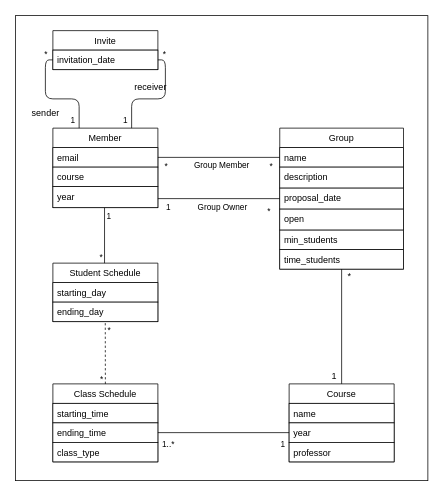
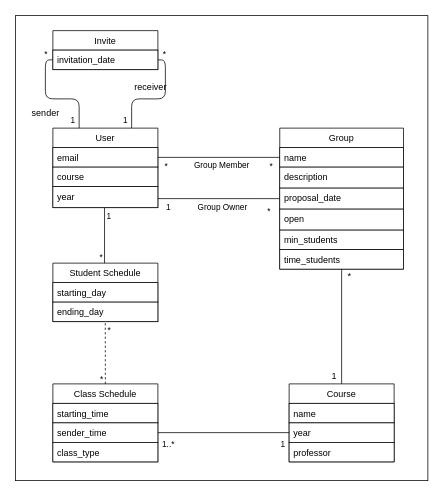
  <mxCell id="0" />
  <mxCell id="1" parent="0" />
  <mxCell id="2" value="" style="rounded=0;whiteSpace=wrap;html=1;" parent="1" vertex="1"><mxGeometry x="20" y="20" width="550" height="620" as="geometry" /></mxCell>
- <mxCell id="3" value="Member" style="swimlane;fontStyle=0;childLayout=stackLayout;horizontal=1;startSize=26;fillColor=#ffffff;horizontalStack=0;resizeParent=1;resizeParentMax=0;resizeLast=0;collapsible=1;marginBottom=0;labelBackgroundColor=none;strokeColor=default;" parent="1" vertex="1"><mxGeometry x="70" y="170" width="140" height="106" as="geometry" /></mxCell>
+ <mxCell id="3" value="User" style="swimlane;fontStyle=0;childLayout=stackLayout;horizontal=1;startSize=26;fillColor=#ffffff;horizontalStack=0;resizeParent=1;resizeParentMax=0;resizeLast=0;collapsible=1;marginBottom=0;labelBackgroundColor=none;strokeColor=default;" parent="1" vertex="1"><mxGeometry x="70" y="170" width="140" height="106" as="geometry" /></mxCell>
  <mxCell id="4" value="email" style="text;strokeColor=default;fillColor=#FFFFFF;align=left;verticalAlign=top;spacingLeft=4;spacingRight=4;overflow=hidden;rotatable=0;points=[[0,0.5],[1,0.5]];portConstraint=eastwest;labelBackgroundColor=none;" parent="3" vertex="1"><mxGeometry y="26" width="140" height="26" as="geometry" /></mxCell>
  <mxCell id="5" value="course" style="text;strokeColor=default;fillColor=#FFFFFF;align=left;verticalAlign=top;spacingLeft=4;spacingRight=4;overflow=hidden;rotatable=0;points=[[0,0.5],[1,0.5]];portConstraint=eastwest;labelBackgroundColor=none;" parent="3" vertex="1"><mxGeometry y="52" width="140" height="26" as="geometry" /></mxCell>
  <mxCell id="6" value="year" style="text;strokeColor=default;fillColor=#FFFFFF;align=left;verticalAlign=top;spacingLeft=4;spacingRight=4;overflow=hidden;rotatable=0;points=[[0,0.5],[1,0.5]];portConstraint=eastwest;labelBackgroundColor=none;" parent="3" vertex="1"><mxGeometry y="78" width="140" height="28" as="geometry" /></mxCell>
  <mxCell id="7" value="Group" style="swimlane;fontStyle=0;childLayout=stackLayout;horizontal=1;startSize=26;fillColor=#ffffff;horizontalStack=0;resizeParent=1;resizeParentMax=0;resizeLast=0;collapsible=1;marginBottom=0;labelBackgroundColor=none;" parent="1" vertex="1"><mxGeometry x="372.5" y="170" width="165" height="188" as="geometry" /></mxCell>
  <mxCell id="8" value="name" style="text;strokeColor=default;fillColor=#FFFFFF;align=left;verticalAlign=top;spacingLeft=4;spacingRight=4;overflow=hidden;rotatable=0;points=[[0,0.5],[1,0.5]];portConstraint=eastwest;labelBackgroundColor=none;" parent="7" vertex="1"><mxGeometry y="26" width="165" height="26" as="geometry" /></mxCell>
  <mxCell id="9" value="description" style="text;strokeColor=default;fillColor=#FFFFFF;align=left;verticalAlign=top;spacingLeft=4;spacingRight=4;overflow=hidden;rotatable=0;points=[[0,0.5],[1,0.5]];portConstraint=eastwest;labelBackgroundColor=none;" parent="7" vertex="1"><mxGeometry y="52" width="165" height="28" as="geometry" /></mxCell>
  <mxCell id="10" value="proposal_date" style="text;strokeColor=default;fillColor=#FFFFFF;align=left;verticalAlign=top;spacingLeft=4;spacingRight=4;overflow=hidden;rotatable=0;points=[[0,0.5],[1,0.5]];portConstraint=eastwest;labelBackgroundColor=none;" parent="7" vertex="1"><mxGeometry y="80" width="165" height="28" as="geometry" /></mxCell>
  <mxCell id="11" value="open" style="text;strokeColor=default;fillColor=#FFFFFF;align=left;verticalAlign=top;spacingLeft=4;spacingRight=4;overflow=hidden;rotatable=0;points=[[0,0.5],[1,0.5]];portConstraint=eastwest;labelBackgroundColor=none;" parent="7" vertex="1"><mxGeometry y="108" width="165" height="28" as="geometry" /></mxCell>
  <mxCell id="12" value="min_students" style="text;strokeColor=default;fillColor=#FFFFFF;align=left;verticalAlign=top;spacingLeft=4;spacingRight=4;overflow=hidden;rotatable=0;points=[[0,0.5],[1,0.5]];portConstraint=eastwest;labelBackgroundColor=none;" parent="7" vertex="1"><mxGeometry y="136" width="165" height="26" as="geometry" /></mxCell>
  <mxCell id="13" value="time_students" style="text;strokeColor=default;fillColor=#FFFFFF;align=left;verticalAlign=top;spacingLeft=4;spacingRight=4;overflow=hidden;rotatable=0;points=[[0,0.5],[1,0.5]];portConstraint=eastwest;labelBackgroundColor=none;" parent="7" vertex="1"><mxGeometry y="162" width="165" height="26" as="geometry" /></mxCell>
  <mxCell id="14" value="Course" style="swimlane;fontStyle=0;childLayout=stackLayout;horizontal=1;startSize=26;fillColor=#ffffff;horizontalStack=0;resizeParent=1;resizeParentMax=0;resizeLast=0;collapsible=1;marginBottom=0;labelBackgroundColor=none;" parent="1" vertex="1"><mxGeometry x="385" y="511" width="140" height="104" as="geometry"><mxRectangle x="230" y="250" width="50" height="26" as="alternateBounds" /></mxGeometry></mxCell>
  <mxCell id="15" value="name" style="text;strokeColor=default;fillColor=#FFFFFF;align=left;verticalAlign=top;spacingLeft=4;spacingRight=4;overflow=hidden;rotatable=0;points=[[0,0.5],[1,0.5]];portConstraint=eastwest;labelBackgroundColor=none;" parent="14" vertex="1"><mxGeometry y="26" width="140" height="26" as="geometry" /></mxCell>
  <mxCell id="16" value="year" style="text;strokeColor=default;fillColor=#FFFFFF;align=left;verticalAlign=top;spacingLeft=4;spacingRight=4;overflow=hidden;rotatable=0;points=[[0,0.5],[1,0.5]];portConstraint=eastwest;labelBackgroundColor=none;" parent="14" vertex="1"><mxGeometry y="52" width="140" height="26" as="geometry" /></mxCell>
  <mxCell id="17" value="professor" style="text;strokeColor=default;fillColor=#FFFFFF;align=left;verticalAlign=top;spacingLeft=4;spacingRight=4;overflow=hidden;rotatable=0;points=[[0,0.5],[1,0.5]];portConstraint=eastwest;labelBackgroundColor=none;" parent="14" vertex="1"><mxGeometry y="78" width="140" height="26" as="geometry" /></mxCell>
  <mxCell id="18" value="Class Schedule" style="swimlane;fontStyle=0;childLayout=stackLayout;horizontal=1;startSize=26;fillColor=#ffffff;horizontalStack=0;resizeParent=1;resizeParentMax=0;resizeLast=0;collapsible=1;marginBottom=0;labelBackgroundColor=none;" parent="1" vertex="1"><mxGeometry x="70" y="511" width="140" height="104" as="geometry" /></mxCell>
  <mxCell id="19" value="starting_time" style="text;strokeColor=default;fillColor=#FFFFFF;align=left;verticalAlign=top;spacingLeft=4;spacingRight=4;overflow=hidden;rotatable=0;points=[[0,0.5],[1,0.5]];portConstraint=eastwest;labelBackgroundColor=none;" parent="18" vertex="1"><mxGeometry y="26" width="140" height="26" as="geometry" /></mxCell>
- <mxCell id="20" value="ending_time" style="text;strokeColor=default;fillColor=#FFFFFF;align=left;verticalAlign=top;spacingLeft=4;spacingRight=4;overflow=hidden;rotatable=0;points=[[0,0.5],[1,0.5]];portConstraint=eastwest;labelBackgroundColor=none;" parent="18" vertex="1"><mxGeometry y="52" width="140" height="26" as="geometry" /></mxCell>
+ <mxCell id="20" value="sender_time" style="text;strokeColor=default;fillColor=#FFFFFF;align=left;verticalAlign=top;spacingLeft=4;spacingRight=4;overflow=hidden;rotatable=0;points=[[0,0.5],[1,0.5]];portConstraint=eastwest;labelBackgroundColor=none;" parent="18" vertex="1"><mxGeometry y="52" width="140" height="26" as="geometry" /></mxCell>
  <mxCell id="21" value="class_type" style="text;strokeColor=default;fillColor=#FFFFFF;align=left;verticalAlign=top;spacingLeft=4;spacingRight=4;overflow=hidden;rotatable=0;points=[[0,0.5],[1,0.5]];portConstraint=eastwest;labelBackgroundColor=none;" parent="18" vertex="1"><mxGeometry y="78" width="140" height="26" as="geometry" /></mxCell>
  <mxCell id="22" value="Student Schedule" style="swimlane;fontStyle=0;childLayout=stackLayout;horizontal=1;startSize=26;fillColor=#ffffff;horizontalStack=0;resizeParent=1;resizeParentMax=0;resizeLast=0;collapsible=1;marginBottom=0;labelBackgroundColor=none;" parent="1" vertex="1"><mxGeometry x="70" y="350" width="140" height="78" as="geometry" /></mxCell>
  <mxCell id="23" value="starting_day" style="text;strokeColor=default;fillColor=#FFFFFF;align=left;verticalAlign=top;spacingLeft=4;spacingRight=4;overflow=hidden;rotatable=0;points=[[0,0.5],[1,0.5]];portConstraint=eastwest;labelBackgroundColor=none;" parent="22" vertex="1"><mxGeometry y="26" width="140" height="26" as="geometry" /></mxCell>
  <mxCell id="24" value="ending_day" style="text;strokeColor=default;fillColor=#FFFFFF;align=left;verticalAlign=top;spacingLeft=4;spacingRight=4;overflow=hidden;rotatable=0;points=[[0,0.5],[1,0.5]];portConstraint=eastwest;labelBackgroundColor=none;" parent="22" vertex="1"><mxGeometry y="52" width="140" height="26" as="geometry" /></mxCell>
  <mxCell id="25" value="Invite" style="swimlane;fontStyle=0;childLayout=stackLayout;horizontal=1;startSize=26;fillColor=default;horizontalStack=0;resizeParent=1;resizeParentMax=0;resizeLast=0;collapsible=1;marginBottom=0;labelBackgroundColor=none;swimlaneLine=1;shadow=0;strokeColor=default;" parent="1" vertex="1"><mxGeometry x="70" y="40" width="140" height="52" as="geometry" /></mxCell>
  <mxCell id="26" value="invitation_date" style="text;strokeColor=default;fillColor=#FFFFFF;align=left;verticalAlign=top;spacingLeft=4;spacingRight=4;overflow=hidden;rotatable=0;points=[[0,0.5],[1,0.5]];portConstraint=eastwest;labelBackgroundColor=none;" parent="25" vertex="1"><mxGeometry y="26" width="140" height="26" as="geometry" /></mxCell>
  <mxCell id="27" style="edgeStyle=none;html=1;strokeColor=default;endArrow=none;endFill=0;labelBackgroundColor=none;exitX=1;exitY=0.571;exitDx=0;exitDy=0;entryX=0;entryY=0.5;entryDx=0;entryDy=0;exitPerimeter=0;" parent="1" source="6" target="7" edge="1"><mxGeometry relative="1" as="geometry"><Array as="points" /><mxPoint x="370" y="262" as="targetPoint" /><mxPoint x="240" y="260" as="sourcePoint" /></mxGeometry></mxCell>
  <mxCell id="28" value="Group Owner" style="edgeLabel;html=1;align=center;verticalAlign=middle;resizable=0;points=[];labelBackgroundColor=none;" parent="27" connectable="0" vertex="1"><mxGeometry x="-0.29" relative="1" as="geometry"><mxPoint x="28" y="11" as="offset" /></mxGeometry></mxCell>
  <mxCell id="29" value="1" style="edgeLabel;html=1;align=center;verticalAlign=middle;resizable=0;points=[];labelBackgroundColor=none;" parent="27" connectable="0" vertex="1"><mxGeometry x="-0.843" y="4" relative="1" as="geometry"><mxPoint y="16" as="offset" /></mxGeometry></mxCell>
  <mxCell id="30" value="*" style="edgeLabel;html=1;align=center;verticalAlign=middle;resizable=0;points=[];labelBackgroundColor=none;" parent="27" connectable="0" vertex="1"><mxGeometry x="0.806" y="2" relative="1" as="geometry"><mxPoint y="19" as="offset" /></mxGeometry></mxCell>
  <mxCell id="31" value="" style="endArrow=none;html=1;edgeStyle=orthogonalEdgeStyle;entryX=0;entryY=0.5;entryDx=0;entryDy=0;exitX=1;exitY=0.5;exitDx=0;exitDy=0;labelBackgroundColor=none;" parent="1" source="20" target="16" edge="1"><mxGeometry relative="1" as="geometry"><mxPoint x="210" y="570" as="sourcePoint" /><mxPoint x="370" y="570" as="targetPoint" /></mxGeometry></mxCell>
  <mxCell id="32" value="1..*" style="edgeLabel;resizable=0;html=1;align=left;verticalAlign=bottom;labelBackgroundColor=none;" parent="31" connectable="0" vertex="1"><mxGeometry x="-1" relative="1" as="geometry"><mxPoint x="4" y="24" as="offset" /></mxGeometry></mxCell>
  <mxCell id="33" value="1" style="edgeLabel;resizable=0;html=1;align=right;verticalAlign=bottom;labelBackgroundColor=none;" parent="31" connectable="0" vertex="1"><mxGeometry x="1" relative="1" as="geometry"><mxPoint x="-5" y="24" as="offset" /></mxGeometry></mxCell>
  <mxCell id="34" value="" style="endArrow=none;html=1;edgeStyle=orthogonalEdgeStyle;entryX=0.25;entryY=0;entryDx=0;entryDy=0;exitX=0;exitY=0.5;exitDx=0;exitDy=0;labelBackgroundColor=none;" parent="1" source="26" target="3" edge="1"><mxGeometry relative="1" as="geometry"><mxPoint x="-90" y="140" as="sourcePoint" /><mxPoint x="70" y="140" as="targetPoint" /></mxGeometry></mxCell>
  <mxCell id="35" value="*" style="edgeLabel;resizable=0;html=1;align=left;verticalAlign=bottom;labelBackgroundColor=none;" parent="34" connectable="0" vertex="1"><mxGeometry x="-1" relative="1" as="geometry"><mxPoint x="-13" y="1" as="offset" /></mxGeometry></mxCell>
  <mxCell id="36" value="1" style="edgeLabel;resizable=0;html=1;align=right;verticalAlign=bottom;labelBackgroundColor=none;" parent="34" connectable="0" vertex="1"><mxGeometry x="1" relative="1" as="geometry"><mxPoint x="-5" y="-3" as="offset" /></mxGeometry></mxCell>
  <mxCell id="37" value="sender" style="text;html=1;align=center;verticalAlign=middle;resizable=0;points=[];autosize=1;strokeColor=none;fillColor=none;labelBackgroundColor=none;" parent="1" vertex="1"><mxGeometry x="35" y="140" width="50" height="20" as="geometry" /></mxCell>
  <mxCell id="38" value="" style="endArrow=none;html=1;edgeStyle=orthogonalEdgeStyle;entryX=0.75;entryY=0;entryDx=0;entryDy=0;exitX=1;exitY=0.5;exitDx=0;exitDy=0;labelBackgroundColor=none;" parent="1" source="26" target="3" edge="1"><mxGeometry relative="1" as="geometry"><mxPoint x="140" y="79" as="sourcePoint" /><mxPoint x="175" y="170" as="targetPoint" /></mxGeometry></mxCell>
  <mxCell id="39" value="1" style="edgeLabel;resizable=0;html=1;align=right;verticalAlign=bottom;labelBackgroundColor=none;" parent="38" connectable="0" vertex="1"><mxGeometry x="1" relative="1" as="geometry"><mxPoint x="-5" y="-3" as="offset" /></mxGeometry></mxCell>
  <mxCell id="40" value="*" style="edgeLabel;resizable=0;html=1;align=left;verticalAlign=bottom;labelBackgroundColor=none;" parent="1" connectable="0" vertex="1"><mxGeometry x="215" y="80" as="geometry" /></mxCell>
  <mxCell id="41" style="edgeStyle=none;html=1;strokeColor=default;endArrow=none;endFill=0;labelBackgroundColor=none;exitX=1;exitY=0.5;exitDx=0;exitDy=0;entryX=0;entryY=0.5;entryDx=0;entryDy=0;" parent="1" source="4" target="8" edge="1"><mxGeometry relative="1" as="geometry"><Array as="points" /><mxPoint x="330" y="209" as="targetPoint" /><mxPoint x="240" y="217" as="sourcePoint" /></mxGeometry></mxCell>
  <mxCell id="42" value="Group Member" style="edgeLabel;html=1;align=center;verticalAlign=middle;resizable=0;points=[];labelBackgroundColor=none;" parent="41" connectable="0" vertex="1"><mxGeometry x="-0.29" relative="1" as="geometry"><mxPoint x="26" y="9" as="offset" /></mxGeometry></mxCell>
  <mxCell id="43" value="*" style="edgeLabel;html=1;align=center;verticalAlign=middle;resizable=0;points=[];labelBackgroundColor=none;" parent="41" connectable="0" vertex="1"><mxGeometry x="-0.843" y="4" relative="1" as="geometry"><mxPoint x="-3" y="15" as="offset" /></mxGeometry></mxCell>
  <mxCell id="44" value="*" style="edgeLabel;html=1;align=center;verticalAlign=middle;resizable=0;points=[];labelBackgroundColor=none;" parent="41" connectable="0" vertex="1"><mxGeometry x="0.806" y="2" relative="1" as="geometry"><mxPoint x="3" y="13" as="offset" /></mxGeometry></mxCell>
  <mxCell id="45" value="" style="endArrow=none;html=1;edgeStyle=orthogonalEdgeStyle;exitX=0.492;exitY=1.01;exitDx=0;exitDy=0;exitPerimeter=0;labelBackgroundColor=none;" parent="1" source="6" target="22" edge="1"><mxGeometry relative="1" as="geometry"><mxPoint x="140" y="280" as="sourcePoint" /><mxPoint x="20" y="250" as="targetPoint" /><Array as="points"><mxPoint x="140" y="350" /><mxPoint x="140" y="350" /></Array></mxGeometry></mxCell>
  <mxCell id="46" value="1" style="edgeLabel;resizable=0;html=1;align=left;verticalAlign=bottom;labelBackgroundColor=none;" parent="45" connectable="0" vertex="1"><mxGeometry x="-1" relative="1" as="geometry"><mxPoint x="1" y="20" as="offset" /></mxGeometry></mxCell>
  <mxCell id="47" value="*" style="edgeLabel;resizable=0;html=1;align=right;verticalAlign=bottom;labelBackgroundColor=none;" parent="45" connectable="0" vertex="1"><mxGeometry x="1" relative="1" as="geometry"><mxPoint x="-2" as="offset" /></mxGeometry></mxCell>
  <mxCell id="48" value="" style="endArrow=none;endFill=0;endSize=24;html=1;exitX=0.5;exitY=0;exitDx=0;exitDy=0;labelBackgroundColor=none;entryX=0.499;entryY=0.998;entryDx=0;entryDy=0;entryPerimeter=0;dashed=1;" parent="1" source="18" target="24" edge="1"><mxGeometry width="160" relative="1" as="geometry"><mxPoint x="137" y="500" as="sourcePoint" /><mxPoint x="-30" y="430" as="targetPoint" /><Array as="points" /></mxGeometry></mxCell>
  <mxCell id="49" value="" style="endArrow=none;html=1;edgeStyle=orthogonalEdgeStyle;exitX=0.5;exitY=1;exitDx=0;exitDy=0;entryX=0.5;entryY=0;entryDx=0;entryDy=0;labelBackgroundColor=none;" parent="1" source="7" target="14" edge="1"><mxGeometry relative="1" as="geometry"><mxPoint x="450" y="250" as="sourcePoint" /><mxPoint x="455" y="337" as="targetPoint" /><Array as="points" /></mxGeometry></mxCell>
  <mxCell id="50" value="*" style="text;html=1;align=center;verticalAlign=middle;resizable=0;points=[];autosize=1;strokeColor=none;fillColor=none;fontSize=12;fontFamily=Helvetica;fontColor=default;labelBackgroundColor=none;" parent="1" vertex="1"><mxGeometry x="455" y="358" width="20" height="20" as="geometry" /></mxCell>
  <mxCell id="51" value="1" style="text;html=1;align=center;verticalAlign=middle;resizable=0;points=[];autosize=1;strokeColor=none;fillColor=none;fontSize=12;fontFamily=Helvetica;fontColor=default;labelBackgroundColor=none;" parent="1" vertex="1"><mxGeometry x="435" y="491" width="20" height="20" as="geometry" /></mxCell>
  <mxCell id="52" value="receiver" style="text;html=1;align=center;verticalAlign=middle;resizable=0;points=[];autosize=1;strokeColor=none;fillColor=none;labelBackgroundColor=none;" parent="1" vertex="1"><mxGeometry x="170" y="105" width="60" height="20" as="geometry" /></mxCell>
  <mxCell id="53" value="*" style="edgeLabel;html=1;align=center;verticalAlign=middle;resizable=0;points=[];labelBackgroundColor=none;" parent="1" connectable="0" vertex="1"><mxGeometry x="147" y="435" as="geometry"><mxPoint x="-3" y="3" as="offset" /></mxGeometry></mxCell>
  <mxCell id="54" value="*" style="edgeLabel;html=1;align=center;verticalAlign=middle;resizable=0;points=[];labelBackgroundColor=none;" parent="1" connectable="0" vertex="1"><mxGeometry x="137" y="501" as="geometry"><mxPoint x="-3" y="3" as="offset" /></mxGeometry></mxCell>
